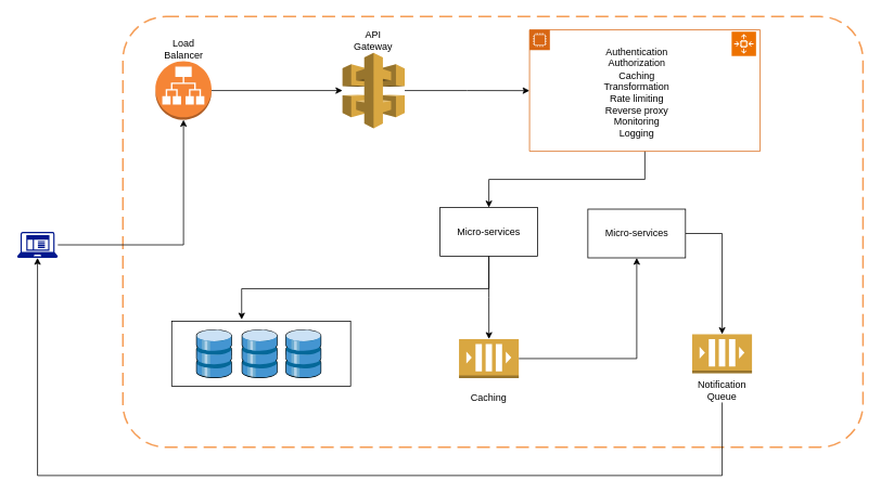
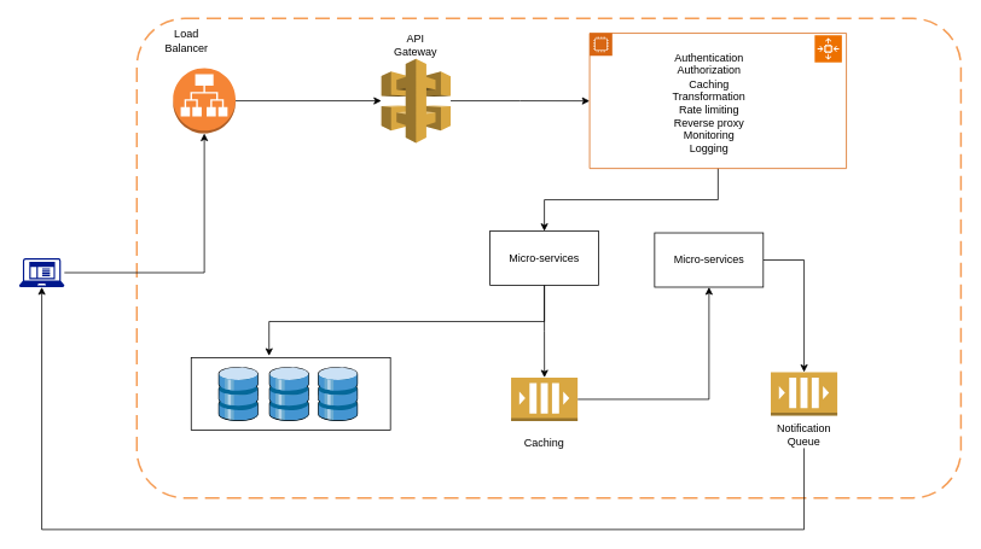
  <mxCell id="0" />
  <mxCell id="1" parent="0" />
  <mxCell id="2" value="" style="rounded=1;arcSize=10;dashed=1;strokeColor=#F59D56;fillColor=none;gradientColor=none;dashPattern=8 4;strokeWidth=2;" vertex="1" parent="1"><mxGeometry x="150" y="20" width="910" height="530" as="geometry" /></mxCell>
  <mxCell id="3" style="edgeStyle=orthogonalEdgeStyle;rounded=0;orthogonalLoop=1;jettySize=auto;html=1;" edge="1" parent="1" source="4" target="6"><mxGeometry relative="1" as="geometry" /></mxCell>
  <mxCell id="4" value="" style="sketch=0;aspect=fixed;pointerEvents=1;shadow=0;dashed=0;html=1;strokeColor=none;labelPosition=center;verticalLabelPosition=bottom;verticalAlign=top;align=center;fillColor=#00188D;shape=mxgraph.mscae.enterprise.client_application" vertex="1" parent="1"><mxGeometry x="20" y="285" width="50" height="32" as="geometry" /></mxCell>
  <mxCell id="5" style="edgeStyle=orthogonalEdgeStyle;rounded=0;orthogonalLoop=1;jettySize=auto;html=1;exitX=1;exitY=0.5;exitDx=0;exitDy=0;exitPerimeter=0;" edge="1" parent="1" source="6" target="8"><mxGeometry relative="1" as="geometry" /></mxCell>
  <mxCell id="6" value="" style="outlineConnect=0;dashed=0;verticalLabelPosition=bottom;verticalAlign=top;align=center;html=1;shape=mxgraph.aws3.application_load_balancer;fillColor=#F58536;gradientColor=none;" vertex="1" parent="1"><mxGeometry x="190" y="75" width="69" height="72" as="geometry" /></mxCell>
  <mxCell id="7" style="edgeStyle=orthogonalEdgeStyle;rounded=0;orthogonalLoop=1;jettySize=auto;html=1;" edge="1" parent="1" source="8" target="12"><mxGeometry relative="1" as="geometry" /></mxCell>
  <mxCell id="8" value="" style="outlineConnect=0;dashed=0;verticalLabelPosition=bottom;verticalAlign=top;align=center;html=1;shape=mxgraph.aws3.api_gateway;fillColor=#D9A741;gradientColor=none;" vertex="1" parent="1"><mxGeometry x="420" y="64.5" width="76.5" height="93" as="geometry" /></mxCell>
- <mxCell id="9" value="Load Balancer" style="text;html=1;align=center;verticalAlign=middle;whiteSpace=wrap;rounded=0;" vertex="1" parent="1"><mxGeometry x="195" y="45" width="60" height="30" as="geometry" /></mxCell>
+ <mxCell id="9" value="Load Balancer" style="text;html=1;align=center;verticalAlign=middle;whiteSpace=wrap;rounded=0;" vertex="1" parent="1"><mxGeometry x="175" y="30" width="60" height="30" as="geometry" /></mxCell>
  <mxCell id="10" value="API&lt;br&gt;Gateway" style="text;html=1;align=center;verticalAlign=middle;whiteSpace=wrap;rounded=0;" vertex="1" parent="1"><mxGeometry x="428.25" y="34.5" width="60" height="30" as="geometry" /></mxCell>
  <mxCell id="11" style="edgeStyle=orthogonalEdgeStyle;rounded=0;orthogonalLoop=1;jettySize=auto;html=1;" edge="1" parent="1" source="12" target="16"><mxGeometry relative="1" as="geometry" /></mxCell>
  <mxCell id="12" value="" style="points=[[0,0],[0.25,0],[0.5,0],[0.75,0],[1,0],[1,0.25],[1,0.5],[1,0.75],[1,1],[0.75,1],[0.5,1],[0.25,1],[0,1],[0,0.75],[0,0.5],[0,0.25]];outlineConnect=0;gradientColor=none;html=1;whiteSpace=wrap;fontSize=12;fontStyle=0;container=0;pointerEvents=0;collapsible=0;recursiveResize=0;shape=mxgraph.aws4.group;grIcon=mxgraph.aws4.group_ec2_instance_contents;strokeColor=#D86613;fillColor=none;verticalAlign=top;align=left;spacingLeft=30;fontColor=#D86613;dashed=0;" vertex="1" parent="1"><mxGeometry x="650" y="36.25" width="283.5" height="149.5" as="geometry" /></mxCell>
  <mxCell id="13" value="" style="sketch=0;points=[[0,0,0],[0.25,0,0],[0.5,0,0],[0.75,0,0],[1,0,0],[0,1,0],[0.25,1,0],[0.5,1,0],[0.75,1,0],[1,1,0],[0,0.25,0],[0,0.5,0],[0,0.75,0],[1,0.25,0],[1,0.5,0],[1,0.75,0]];outlineConnect=0;fontColor=#232F3E;fillColor=#ED7100;strokeColor=#ffffff;dashed=0;verticalLabelPosition=bottom;verticalAlign=top;align=center;html=1;fontSize=12;fontStyle=0;aspect=fixed;shape=mxgraph.aws4.resourceIcon;resIcon=mxgraph.aws4.auto_scaling2;" vertex="1" parent="1"><mxGeometry x="898.5" y="38.5" width="30" height="30" as="geometry" /></mxCell>
  <mxCell id="14" value="Authentication&lt;div&gt;Authorization&lt;/div&gt;&lt;div&gt;Caching&lt;/div&gt;&lt;div&gt;Transformation&lt;/div&gt;&lt;div&gt;Rate limiting&lt;/div&gt;&lt;div&gt;Reverse proxy&lt;/div&gt;&lt;div&gt;Monitoring&lt;/div&gt;&lt;div&gt;Logging&lt;/div&gt;&lt;div&gt;&lt;br&gt;&lt;/div&gt;" style="text;html=1;align=center;verticalAlign=middle;whiteSpace=wrap;rounded=0;" vertex="1" parent="1"><mxGeometry x="671.75" y="106" width="220" height="30" as="geometry" /></mxCell>
  <mxCell id="15" style="edgeStyle=orthogonalEdgeStyle;rounded=0;orthogonalLoop=1;jettySize=auto;html=1;exitX=0.5;exitY=1;exitDx=0;exitDy=0;" edge="1" parent="1" source="16" target="24"><mxGeometry relative="1" as="geometry" /></mxCell>
  <mxCell id="16" value="Micro-services" style="rounded=0;whiteSpace=wrap;html=1;" vertex="1" parent="1"><mxGeometry x="540" y="255" width="120" height="60" as="geometry" /></mxCell>
  <mxCell id="17" style="edgeStyle=orthogonalEdgeStyle;rounded=0;orthogonalLoop=1;jettySize=auto;html=1;exitX=0.5;exitY=1;exitDx=0;exitDy=0;entryX=0.391;entryY=-0.025;entryDx=0;entryDy=0;entryPerimeter=0;" edge="1" parent="1" source="16" target="19"><mxGeometry relative="1" as="geometry" /></mxCell>
  <mxCell id="18" value="" style="group" vertex="1" connectable="0" parent="1"><mxGeometry x="210" y="395" width="220" height="80" as="geometry" /></mxCell>
  <mxCell id="19" value="" style="rounded=0;whiteSpace=wrap;html=1;" vertex="1" parent="18"><mxGeometry width="220" height="80" as="geometry" /></mxCell>
  <mxCell id="20" value="" style="shadow=0;dashed=0;html=1;labelPosition=center;verticalLabelPosition=bottom;verticalAlign=top;align=center;outlineConnect=0;shape=mxgraph.veeam.3d.datastore;" vertex="1" parent="18"><mxGeometry x="30" y="10" width="44" height="60" as="geometry" /></mxCell>
  <mxCell id="21" value="" style="shadow=0;dashed=0;html=1;labelPosition=center;verticalLabelPosition=bottom;verticalAlign=top;align=center;outlineConnect=0;shape=mxgraph.veeam.3d.datastore;" vertex="1" parent="18"><mxGeometry x="86" y="10" width="44" height="60" as="geometry" /></mxCell>
  <mxCell id="22" value="" style="shadow=0;dashed=0;html=1;labelPosition=center;verticalLabelPosition=bottom;verticalAlign=top;align=center;outlineConnect=0;shape=mxgraph.veeam.3d.datastore;" vertex="1" parent="18"><mxGeometry x="140" y="10" width="44" height="60" as="geometry" /></mxCell>
  <mxCell id="23" style="edgeStyle=orthogonalEdgeStyle;rounded=0;orthogonalLoop=1;jettySize=auto;html=1;" edge="1" parent="1" source="24" target="27"><mxGeometry relative="1" as="geometry" /></mxCell>
  <mxCell id="24" value="" style="outlineConnect=0;dashed=0;verticalLabelPosition=bottom;verticalAlign=top;align=center;html=1;shape=mxgraph.aws3.queue;fillColor=#D9A741;gradientColor=none;" vertex="1" parent="1"><mxGeometry x="563.25" y="417" width="73.5" height="48" as="geometry" /></mxCell>
  <mxCell id="25" value="Caching" style="text;html=1;align=center;verticalAlign=middle;whiteSpace=wrap;rounded=0;" vertex="1" parent="1"><mxGeometry x="570" y="475" width="60" height="30" as="geometry" /></mxCell>
  <mxCell id="26" style="edgeStyle=orthogonalEdgeStyle;rounded=0;orthogonalLoop=1;jettySize=auto;html=1;" edge="1" parent="1" source="27" target="28"><mxGeometry relative="1" as="geometry" /></mxCell>
  <mxCell id="27" value="Micro-services" style="rounded=0;whiteSpace=wrap;html=1;" vertex="1" parent="1"><mxGeometry x="721.75" y="257" width="120" height="60" as="geometry" /></mxCell>
  <mxCell id="28" value="" style="outlineConnect=0;dashed=0;verticalLabelPosition=bottom;verticalAlign=top;align=center;html=1;shape=mxgraph.aws3.queue;fillColor=#D9A741;gradientColor=none;" vertex="1" parent="1"><mxGeometry x="850" y="411" width="73.5" height="48" as="geometry" /></mxCell>
  <mxCell id="29" value="Notification Queue" style="text;html=1;align=center;verticalAlign=middle;whiteSpace=wrap;rounded=0;" vertex="1" parent="1"><mxGeometry x="856.75" y="465" width="60" height="30" as="geometry" /></mxCell>
  <mxCell id="30" style="edgeStyle=orthogonalEdgeStyle;rounded=0;orthogonalLoop=1;jettySize=auto;html=1;entryX=0.5;entryY=1;entryDx=0;entryDy=0;entryPerimeter=0;" edge="1" parent="1" source="29" target="4"><mxGeometry relative="1" as="geometry"><Array as="points"><mxPoint x="887" y="585" /><mxPoint x="45" y="585" /></Array></mxGeometry></mxCell>
